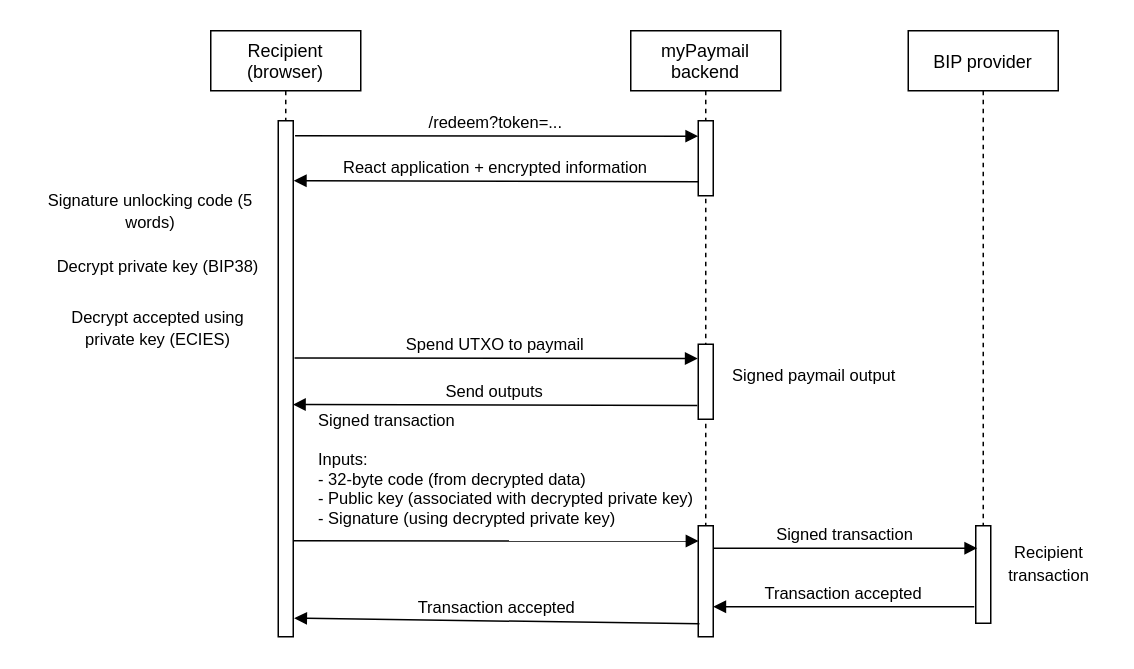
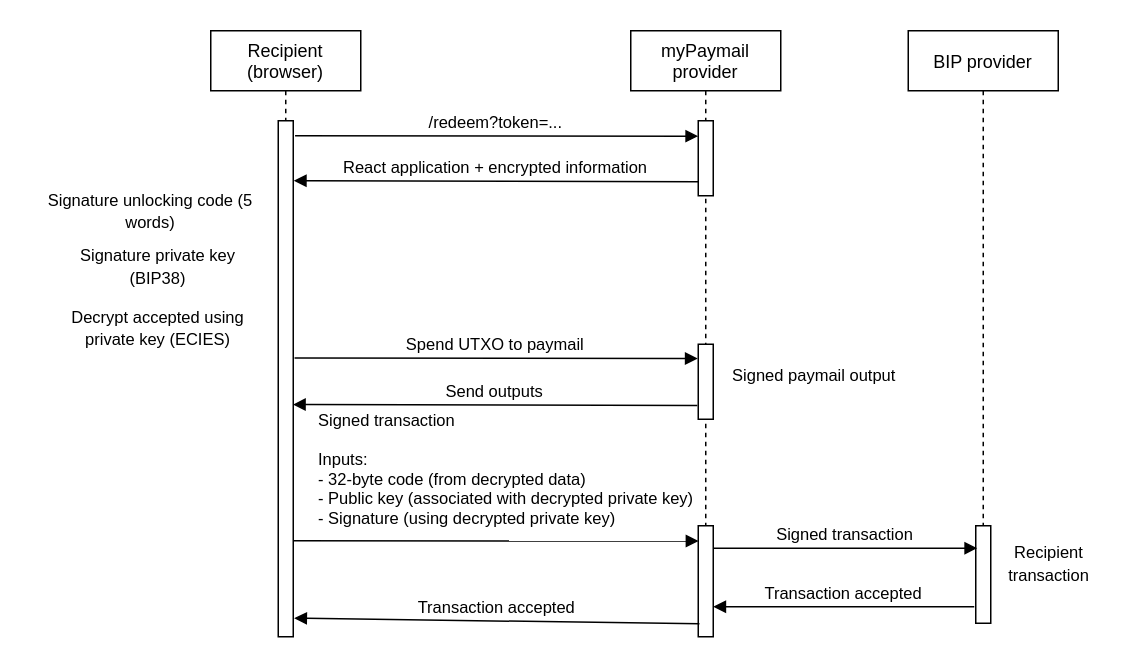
  <mxCell id="0" />
  <mxCell id="1" parent="0" />
  <mxCell id="2" value="Recipient&#10;(browser)" style="shape=umlLifeline;perimeter=lifelinePerimeter;container=1;collapsible=0;recursiveResize=0;rounded=0;shadow=0;strokeWidth=1;" vertex="1" parent="1"><mxGeometry x="140" y="20" width="100" height="404" as="geometry" /></mxCell>
  <mxCell id="3" value="" style="points=[];perimeter=orthogonalPerimeter;rounded=0;shadow=0;strokeWidth=1;" vertex="1" parent="2"><mxGeometry x="45" y="60" width="10" height="344" as="geometry" /></mxCell>
  <mxCell id="4" value="Spend UTXO to paymail" style="verticalAlign=bottom;endArrow=block;shadow=0;strokeWidth=1;entryX=-0.033;entryY=0.19;entryDx=0;entryDy=0;entryPerimeter=0;exitX=1.087;exitY=0.46;exitDx=0;exitDy=0;exitPerimeter=0;" edge="1" parent="1" source="3" target="7"><mxGeometry relative="1" as="geometry"><mxPoint x="195" y="239" as="sourcePoint" /><mxPoint x="440.4" y="239" as="targetPoint" /></mxGeometry></mxCell>
  <mxCell id="5" value="Send outputs" style="verticalAlign=bottom;endArrow=block;shadow=0;strokeWidth=1;exitX=-0.06;exitY=0.816;exitDx=0;exitDy=0;exitPerimeter=0;entryX=0.976;entryY=0.55;entryDx=0;entryDy=0;entryPerimeter=0;" edge="1" parent="1" target="3" source="7"><mxGeometry x="0.003" relative="1" as="geometry"><mxPoint x="439" y="269" as="sourcePoint" /><mxPoint x="194" y="269" as="targetPoint" /><mxPoint as="offset" /></mxGeometry></mxCell>
- <mxCell id="6" value="myPaymail&#10;backend" style="shape=umlLifeline;perimeter=lifelinePerimeter;container=1;collapsible=0;recursiveResize=0;rounded=0;shadow=0;strokeWidth=1;" vertex="1" parent="1"><mxGeometry x="420" y="20" width="100" height="370" as="geometry" /></mxCell>
+ <mxCell id="6" value="myPaymail&#10;provider" style="shape=umlLifeline;perimeter=lifelinePerimeter;container=1;collapsible=0;recursiveResize=0;rounded=0;shadow=0;strokeWidth=1;" vertex="1" parent="1"><mxGeometry x="420" y="20" width="100" height="370" as="geometry" /></mxCell>
  <mxCell id="7" value="" style="points=[];perimeter=orthogonalPerimeter;rounded=0;shadow=0;strokeWidth=1;" vertex="1" parent="6"><mxGeometry x="45" y="209" width="10" height="50" as="geometry" /></mxCell>
  <mxCell id="8" value="" style="points=[];perimeter=orthogonalPerimeter;rounded=0;shadow=0;strokeWidth=1;" vertex="1" parent="6"><mxGeometry x="45" y="330" width="10" height="74" as="geometry" /></mxCell>
  <mxCell id="9" value="Signed transaction&#10;&#10;Inputs:&#10;- 32-byte code (from decrypted data)&#10;- Public key (associated with decrypted private key)&#10;- Signature (using decrypted private key)" style="verticalAlign=bottom;endArrow=block;shadow=0;strokeWidth=1;align=left;entryX=0.02;entryY=0.138;entryDx=0;entryDy=0;entryPerimeter=0;" edge="1" parent="1" target="8"><mxGeometry x="-0.889" y="6" relative="1" as="geometry"><mxPoint x="195" y="360" as="sourcePoint" /><mxPoint x="460" y="359" as="targetPoint" /><mxPoint as="offset" /></mxGeometry></mxCell>
  <mxCell id="10" value="Transaction accepted" style="verticalAlign=bottom;endArrow=block;shadow=0;strokeWidth=1;exitX=0.08;exitY=0.883;exitDx=0;exitDy=0;exitPerimeter=0;entryX=1.06;entryY=0.964;entryDx=0;entryDy=0;entryPerimeter=0;" edge="1" parent="1" source="8" target="3"><mxGeometry relative="1" as="geometry"><mxPoint x="430" y="476" as="sourcePoint" /><mxPoint x="195" y="411.81" as="targetPoint" /></mxGeometry></mxCell>
  <mxCell id="11" value="&lt;font style=&quot;font-size: 11px&quot;&gt;Signed paymail output&lt;/font&gt;" style="text;html=1;strokeColor=none;fillColor=none;align=center;verticalAlign=middle;whiteSpace=wrap;rounded=0;" vertex="1" parent="1"><mxGeometry x="480" y="229" width="125" height="41" as="geometry" /></mxCell>
  <mxCell id="12" value="BIP provider" style="shape=umlLifeline;perimeter=lifelinePerimeter;container=1;collapsible=0;recursiveResize=0;rounded=0;shadow=0;strokeWidth=1;" vertex="1" parent="1"><mxGeometry x="605" y="20" width="100" height="370" as="geometry" /></mxCell>
  <mxCell id="13" value="" style="points=[];perimeter=orthogonalPerimeter;rounded=0;shadow=0;strokeWidth=1;" vertex="1" parent="12"><mxGeometry x="45" y="330" width="10" height="65" as="geometry" /></mxCell>
  <mxCell id="14" value="Signed transaction" style="verticalAlign=bottom;endArrow=block;shadow=0;strokeWidth=1;entryX=0.1;entryY=0.23;entryDx=0;entryDy=0;entryPerimeter=0;" edge="1" parent="1" source="8" target="13"><mxGeometry relative="1" as="geometry"><mxPoint x="474" y="476" as="sourcePoint" /><mxPoint x="645" y="364" as="targetPoint" /></mxGeometry></mxCell>
  <mxCell id="15" value="&lt;font style=&quot;font-size: 11px&quot;&gt;Recipient transaction&lt;/font&gt;" style="text;html=1;strokeColor=none;fillColor=none;align=center;verticalAlign=middle;whiteSpace=wrap;rounded=0;" vertex="1" parent="1"><mxGeometry x="664" y="350" width="70" height="50" as="geometry" /></mxCell>
  <mxCell id="16" value="Transaction accepted" style="verticalAlign=bottom;endArrow=block;shadow=0;strokeWidth=1;" edge="1" parent="1"><mxGeometry relative="1" as="geometry"><mxPoint x="649" y="404" as="sourcePoint" /><mxPoint x="475" y="404" as="targetPoint" /><Array as="points" /></mxGeometry></mxCell>
  <mxCell id="17" value="&lt;font style=&quot;font-size: 11px&quot;&gt;Signature unlocking code (5 words)&lt;/font&gt;" style="text;html=1;strokeColor=none;fillColor=none;align=center;verticalAlign=middle;whiteSpace=wrap;rounded=0;" vertex="1" parent="1"><mxGeometry y="124" width="160" height="32" as="geometry" x="20" /></mxCell>
  <mxCell id="18" value="&lt;font style=&quot;font-size: 11px&quot;&gt;Decrypt accepted using private key (ECIES)&lt;/font&gt;" style="text;html=1;strokeColor=none;fillColor=none;align=center;verticalAlign=middle;whiteSpace=wrap;rounded=0;" vertex="1" parent="1"><mxGeometry x="30" y="197" width="150" height="41" as="geometry" /></mxCell>
- <mxCell id="19" value="&lt;font style=&quot;font-size: 11px&quot;&gt;Decrypt private key (BIP38)&lt;/font&gt;" style="text;html=1;strokeColor=none;fillColor=none;align=center;verticalAlign=middle;whiteSpace=wrap;rounded=0;" vertex="1" parent="1"><mxGeometry x="35" y="156" width="140" height="41" as="geometry" /></mxCell>
+ <mxCell id="19" value="&lt;font style=&quot;font-size: 11px&quot;&gt;Signature private key (BIP38)&lt;/font&gt;" style="text;html=1;strokeColor=none;fillColor=none;align=center;verticalAlign=middle;whiteSpace=wrap;rounded=0;" vertex="1" parent="1"><mxGeometry x="35" y="156" width="140" height="41" as="geometry" /></mxCell>
  <mxCell id="20" value="" style="points=[];perimeter=orthogonalPerimeter;rounded=0;shadow=0;strokeWidth=1;" vertex="1" parent="1"><mxGeometry x="465" y="80" width="10" height="50" as="geometry" /></mxCell>
  <mxCell id="21" value="/redeem?token=..." style="verticalAlign=bottom;endArrow=block;shadow=0;strokeWidth=1;entryX=-0.033;entryY=0.19;entryDx=0;entryDy=0;entryPerimeter=0;exitX=1.087;exitY=0.46;exitDx=0;exitDy=0;exitPerimeter=0;" edge="1" parent="1"><mxGeometry relative="1" as="geometry"><mxPoint x="196.2" y="90" as="sourcePoint" /><mxPoint x="465" y="90.26" as="targetPoint" /></mxGeometry></mxCell>
  <mxCell id="22" value="React application + encrypted information" style="verticalAlign=bottom;endArrow=block;shadow=0;strokeWidth=1;exitX=-0.06;exitY=0.816;exitDx=0;exitDy=0;exitPerimeter=0;entryX=0.976;entryY=0.55;entryDx=0;entryDy=0;entryPerimeter=0;" edge="1" parent="1"><mxGeometry x="0.003" relative="1" as="geometry"><mxPoint x="465" y="120.6" as="sourcePoint" /><mxPoint x="195.36" y="120" as="targetPoint" /><mxPoint as="offset" /></mxGeometry></mxCell>
